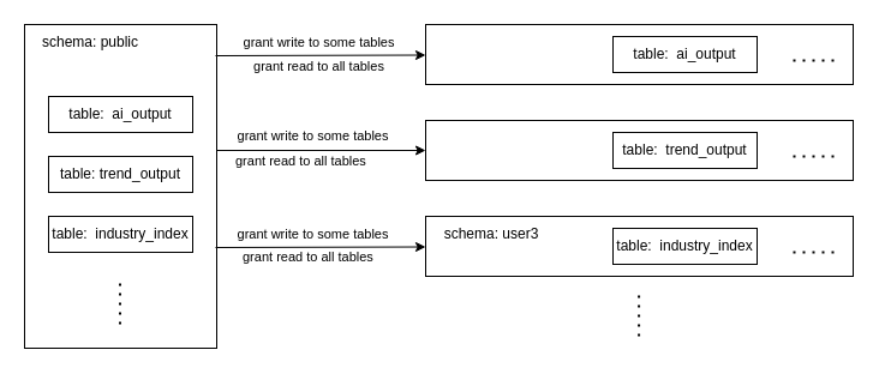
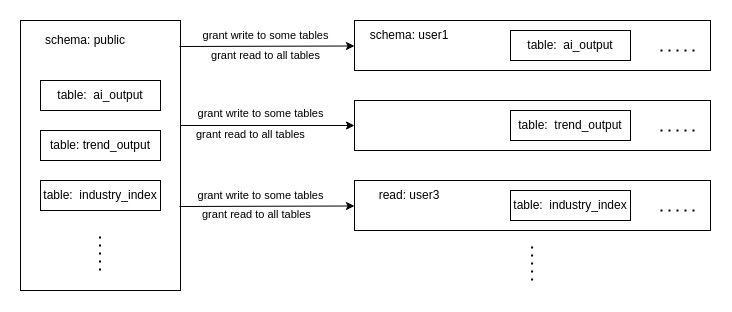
  <mxCell id="0" />
  <mxCell id="1" parent="0" />
  <mxCell id="2" value="" style="rounded=0;whiteSpace=wrap;html=1;fillColor=none;" vertex="1" parent="1"><mxGeometry x="20" y="20" width="160" height="270" as="geometry" /></mxCell>
- <mxCell id="3" value="schema: public" style="text;html=1;strokeColor=none;fillColor=none;align=center;verticalAlign=middle;whiteSpace=wrap;rounded=0;" vertex="1" parent="1"><mxGeometry x="20" y="20" width="110" height="30" as="geometry" /></mxCell>
+ <mxCell id="3" value="schema: public" style="text;html=1;strokeColor=none;fillColor=none;align=center;verticalAlign=middle;whiteSpace=wrap;rounded=0;" vertex="1" parent="1"><mxGeometry x="30" y="25" width="110" height="30" as="geometry" /></mxCell>
  <mxCell id="4" value="table:&amp;nbsp; ai_output" style="rounded=0;whiteSpace=wrap;html=1;fillColor=none;" vertex="1" parent="1"><mxGeometry x="40" y="80" width="120" height="30" as="geometry" /></mxCell>
  <mxCell id="5" value="table:&amp;nbsp; industry_index" style="rounded=0;whiteSpace=wrap;html=1;fillColor=none;" vertex="1" parent="1"><mxGeometry x="40" y="180" width="120" height="30" as="geometry" /></mxCell>
  <mxCell id="6" value="table:&amp;nbsp;trend_output" style="rounded=0;whiteSpace=wrap;html=1;fillColor=none;" vertex="1" parent="1"><mxGeometry x="40" y="130" width="120" height="30" as="geometry" /></mxCell>
  <mxCell id="7" value="" style="endArrow=none;dashed=1;html=1;dashPattern=1 3;strokeWidth=2;" edge="1" parent="1"><mxGeometry width="50" height="50" relative="1" as="geometry"><mxPoint x="99.5" y="270" as="sourcePoint" /><mxPoint x="99.5" y="230" as="targetPoint" /></mxGeometry></mxCell>
  <mxCell id="8" value="" style="group" vertex="1" connectable="0" parent="1"><mxGeometry x="354" y="20" width="356" height="50" as="geometry" /></mxCell>
  <mxCell id="9" value="" style="rounded=0;whiteSpace=wrap;html=1;fillColor=none;" vertex="1" parent="8"><mxGeometry width="356" height="50" as="geometry" /></mxCell>
+ <mxCell id="10" value="schema: user1" style="text;html=1;strokeColor=none;fillColor=none;align=center;verticalAlign=middle;whiteSpace=wrap;rounded=0;" vertex="1" parent="8"><mxGeometry width="110" height="30" as="geometry" /></mxCell>
  <mxCell id="11" value="table:&amp;nbsp; ai_output" style="rounded=0;whiteSpace=wrap;html=1;fillColor=none;" vertex="1" parent="8"><mxGeometry x="156" y="10" width="120" height="30" as="geometry" /></mxCell>
  <mxCell id="12" value="" style="endArrow=none;dashed=1;html=1;dashPattern=1 3;strokeWidth=2;" edge="1" parent="8"><mxGeometry width="50" height="50" relative="1" as="geometry"><mxPoint x="306" y="30" as="sourcePoint" /><mxPoint x="346" y="30" as="targetPoint" /></mxGeometry></mxCell>
  <mxCell id="13" value="" style="group" vertex="1" connectable="0" parent="1"><mxGeometry x="354" y="100" width="356" height="50" as="geometry" /></mxCell>
  <mxCell id="14" value="" style="rounded=0;whiteSpace=wrap;html=1;fillColor=none;" vertex="1" parent="13"><mxGeometry width="356" height="50" as="geometry" /></mxCell>
  <mxCell id="15" value="table:&amp;nbsp; trend_output" style="rounded=0;whiteSpace=wrap;html=1;fillColor=none;" vertex="1" parent="13"><mxGeometry x="156" y="10" width="120" height="30" as="geometry" /></mxCell>
  <mxCell id="16" value="" style="endArrow=none;dashed=1;html=1;dashPattern=1 3;strokeWidth=2;" edge="1" parent="13"><mxGeometry width="50" height="50" relative="1" as="geometry"><mxPoint x="306" y="30" as="sourcePoint" /><mxPoint x="346" y="30" as="targetPoint" /></mxGeometry></mxCell>
  <mxCell id="17" value="" style="endArrow=classic;html=1;" edge="1" parent="1" target="9"><mxGeometry width="50" height="50" relative="1" as="geometry"><mxPoint x="179" y="46" as="sourcePoint" /><mxPoint x="340" y="260" as="targetPoint" /></mxGeometry></mxCell>
  <mxCell id="18" value="grant write to some tables" style="edgeLabel;html=1;align=center;verticalAlign=middle;resizable=0;points=[];" vertex="1" connectable="0" parent="17"><mxGeometry x="-0.29" y="5" relative="1" as="geometry"><mxPoint x="24" y="-6" as="offset" /></mxGeometry></mxCell>
  <mxCell id="19" value="" style="endArrow=classic;html=1;" edge="1" parent="1" target="14"><mxGeometry width="50" height="50" relative="1" as="geometry"><mxPoint x="180" y="125" as="sourcePoint" /><mxPoint x="240" y="120" as="targetPoint" /></mxGeometry></mxCell>
  <mxCell id="20" value="grant write to some tables" style="edgeLabel;html=1;align=center;verticalAlign=middle;resizable=0;points=[];" vertex="1" connectable="0" parent="1"><mxGeometry x="269.997" y="45.001" as="geometry"><mxPoint x="-10" y="67" as="offset" /></mxGeometry></mxCell>
  <mxCell id="21" value="" style="group" vertex="1" connectable="0" parent="1"><mxGeometry x="354" y="180" width="356" height="50" as="geometry" /></mxCell>
  <mxCell id="22" value="" style="rounded=0;whiteSpace=wrap;html=1;fillColor=none;" vertex="1" parent="21"><mxGeometry width="356" height="50" as="geometry" /></mxCell>
- <mxCell id="23" value="schema: user3" style="text;html=1;strokeColor=none;fillColor=none;align=center;verticalAlign=middle;whiteSpace=wrap;rounded=0;" vertex="1" parent="21"><mxGeometry width="110" height="30" as="geometry" /></mxCell>
+ <mxCell id="23" value="read: user3" style="text;html=1;strokeColor=none;fillColor=none;align=center;verticalAlign=middle;whiteSpace=wrap;rounded=0;" vertex="1" parent="21"><mxGeometry width="110" height="30" as="geometry" /></mxCell>
  <mxCell id="24" value="table:&amp;nbsp; industry_index" style="rounded=0;whiteSpace=wrap;html=1;fillColor=none;" vertex="1" parent="21"><mxGeometry x="156" y="10" width="120" height="30" as="geometry" /></mxCell>
  <mxCell id="25" value="" style="endArrow=none;dashed=1;html=1;dashPattern=1 3;strokeWidth=2;" edge="1" parent="21"><mxGeometry width="50" height="50" relative="1" as="geometry"><mxPoint x="306" y="30" as="sourcePoint" /><mxPoint x="346" y="30" as="targetPoint" /></mxGeometry></mxCell>
  <mxCell id="26" value="" style="endArrow=classic;html=1;" edge="1" parent="1" target="22"><mxGeometry width="50" height="50" relative="1" as="geometry"><mxPoint x="179" y="206" as="sourcePoint" /><mxPoint x="300" y="135" as="targetPoint" /></mxGeometry></mxCell>
  <mxCell id="27" value="grant write to some tables" style="edgeLabel;html=1;align=center;verticalAlign=middle;resizable=0;points=[];" vertex="1" connectable="0" parent="26"><mxGeometry x="-0.009" relative="1" as="geometry"><mxPoint x="-6" y="-11" as="offset" /></mxGeometry></mxCell>
  <mxCell id="28" value="&lt;span style=&quot;font-size: 11px ; background-color: rgb(255 , 255 , 255)&quot;&gt;grant read to all tables&lt;/span&gt;" style="text;html=1;align=center;verticalAlign=middle;resizable=0;points=[];autosize=1;strokeColor=none;" vertex="1" parent="1"><mxGeometry x="200" y="45" width="130" height="20" as="geometry" /></mxCell>
  <mxCell id="29" value="&lt;span style=&quot;font-size: 11px ; text-align: center ; background-color: rgb(255 , 255 , 255)&quot;&gt;grant read to all tables&lt;/span&gt;" style="text;whiteSpace=wrap;html=1;" vertex="1" parent="1"><mxGeometry x="194" y="120" width="160" height="30" as="geometry" /></mxCell>
  <mxCell id="30" value="&lt;span style=&quot;font-size: 11px ; text-align: center ; background-color: rgb(255 , 255 , 255)&quot;&gt;grant read to all tables&lt;/span&gt;" style="text;whiteSpace=wrap;html=1;" vertex="1" parent="1"><mxGeometry x="200" y="200" width="160" height="30" as="geometry" /></mxCell>
  <mxCell id="31" value="" style="endArrow=none;dashed=1;html=1;dashPattern=1 3;strokeWidth=2;" edge="1" parent="1"><mxGeometry width="50" height="50" relative="1" as="geometry"><mxPoint x="531.58" y="280" as="sourcePoint" /><mxPoint x="531.58" y="240" as="targetPoint" /></mxGeometry></mxCell>
